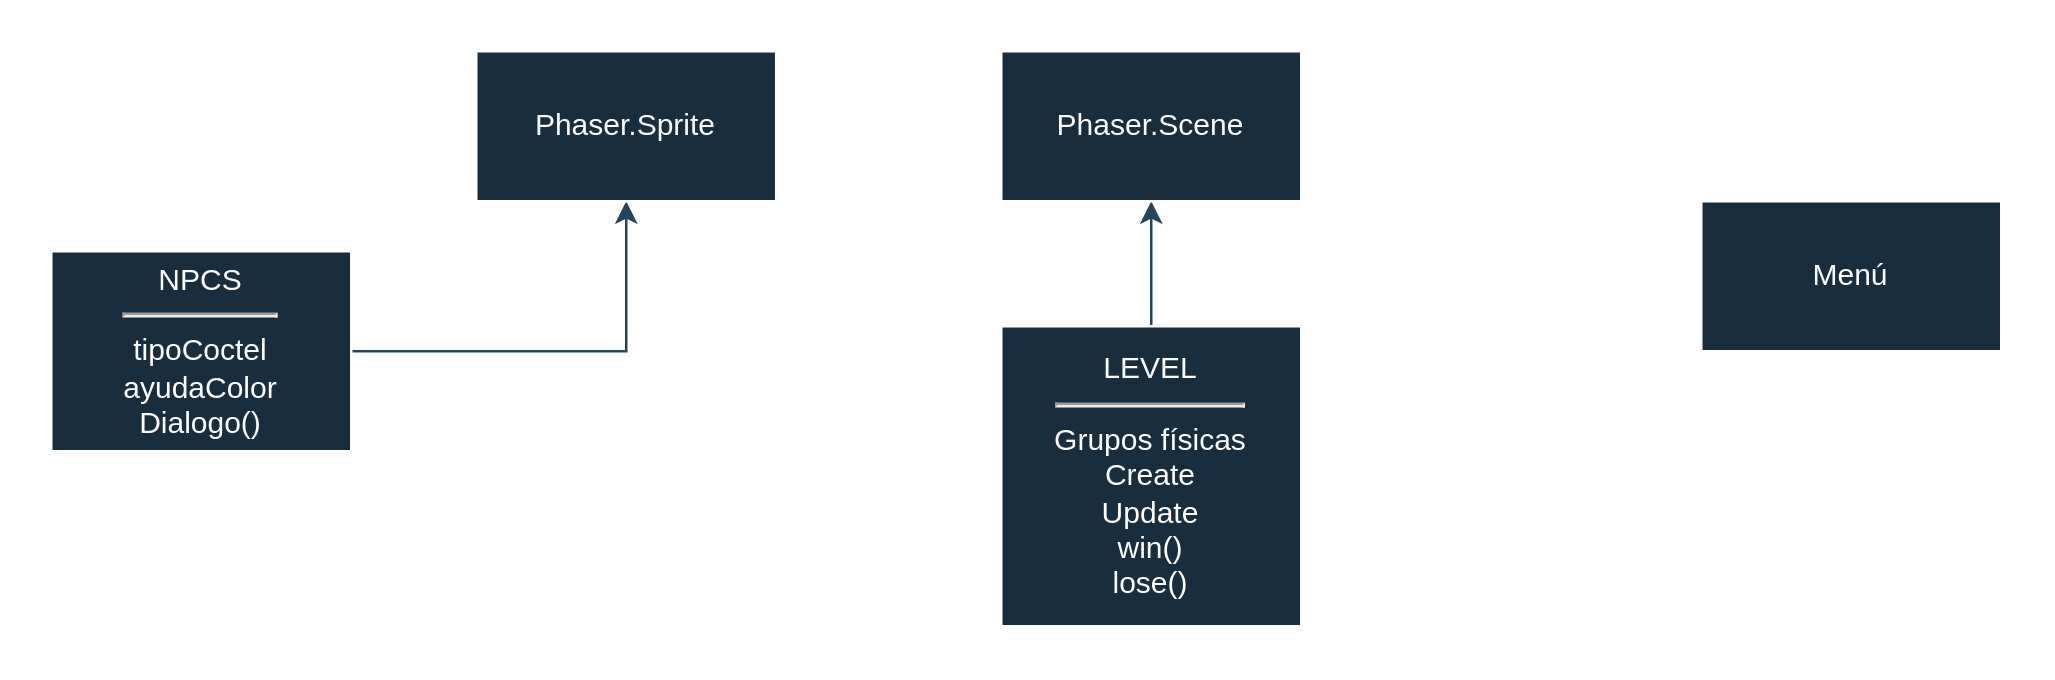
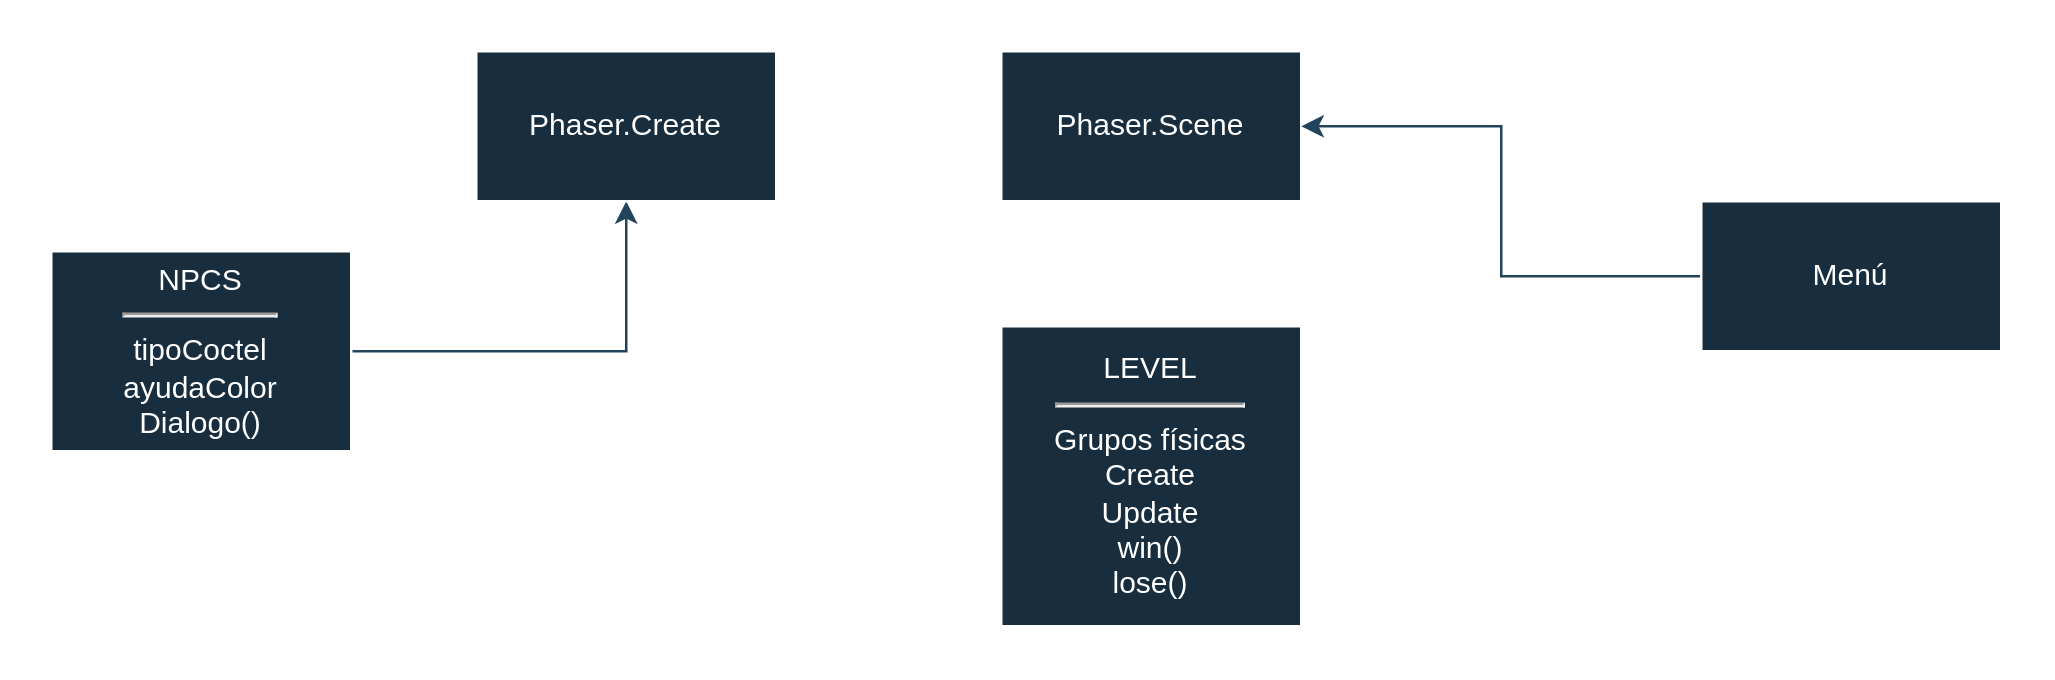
  <mxCell id="0" />
  <mxCell id="1" parent="0" />
- <mxCell id="2" value="" style="edgeStyle=orthogonalEdgeStyle;rounded=0;orthogonalLoop=1;jettySize=auto;html=1;labelBackgroundColor=none;strokeColor=#23445D;fontColor=default;" parent="1" source="3" target="4" edge="1"><mxGeometry relative="1" as="geometry" /></mxCell>
  <mxCell id="3" value="LEVEL&lt;hr&gt;Grupos físicas&lt;br&gt;Create&lt;br&gt;Update&lt;br&gt;win()&lt;br&gt;lose()" style="rounded=0;whiteSpace=wrap;html=1;fillColor=#182E3E;strokeColor=#FFFFFF;labelBackgroundColor=none;fontColor=#FFFFFF;" parent="1" vertex="1"><mxGeometry x="400" y="130" width="120" height="120" as="geometry" /></mxCell>
  <mxCell id="4" value="Phaser.Scene" style="rounded=0;whiteSpace=wrap;html=1;fillColor=#182E3E;strokeColor=#FFFFFF;labelBackgroundColor=none;fontColor=#FFFFFF;" parent="1" vertex="1"><mxGeometry x="400" y="20" width="120" height="60" as="geometry" /></mxCell>
+ <mxCell id="5" value="" style="edgeStyle=orthogonalEdgeStyle;rounded=0;orthogonalLoop=1;jettySize=auto;html=1;labelBackgroundColor=none;strokeColor=#23445D;fontColor=default;" parent="1" source="6" target="4" edge="1"><mxGeometry relative="1" as="geometry" /></mxCell>
  <mxCell id="6" value="Menú" style="rounded=0;whiteSpace=wrap;html=1;fillColor=#182E3E;strokeColor=#FFFFFF;labelBackgroundColor=none;fontColor=#FFFFFF;" parent="1" vertex="1"><mxGeometry x="680" y="80" width="120" height="60" as="geometry" /></mxCell>
  <mxCell id="7" value="" style="edgeStyle=orthogonalEdgeStyle;rounded=0;orthogonalLoop=1;jettySize=auto;html=1;labelBackgroundColor=none;strokeColor=#23445D;fontColor=default;" parent="1" source="8" target="9" edge="1"><mxGeometry relative="1" as="geometry" /></mxCell>
  <mxCell id="8" value="NPCS&lt;hr&gt;tipoCoctel&lt;br&gt;ayudaColor&lt;br&gt;Dialogo()" style="rounded=0;whiteSpace=wrap;html=1;fillColor=#182E3E;strokeColor=#FFFFFF;labelBackgroundColor=none;fontColor=#FFFFFF;" parent="1" vertex="1"><mxGeometry x="20" y="100" width="120" height="80" as="geometry" /></mxCell>
- <mxCell id="9" value="Phaser.Sprite" style="rounded=0;whiteSpace=wrap;html=1;fillColor=#182E3E;strokeColor=#FFFFFF;labelBackgroundColor=none;fontColor=#FFFFFF;" parent="1" vertex="1"><mxGeometry x="190" y="20" width="120" height="60" as="geometry" /></mxCell>
+ <mxCell id="9" value="Phaser.Create" style="rounded=0;whiteSpace=wrap;html=1;fillColor=#182E3E;strokeColor=#FFFFFF;labelBackgroundColor=none;fontColor=#FFFFFF;" parent="1" vertex="1"><mxGeometry x="190" y="20" width="120" height="60" as="geometry" /></mxCell>
